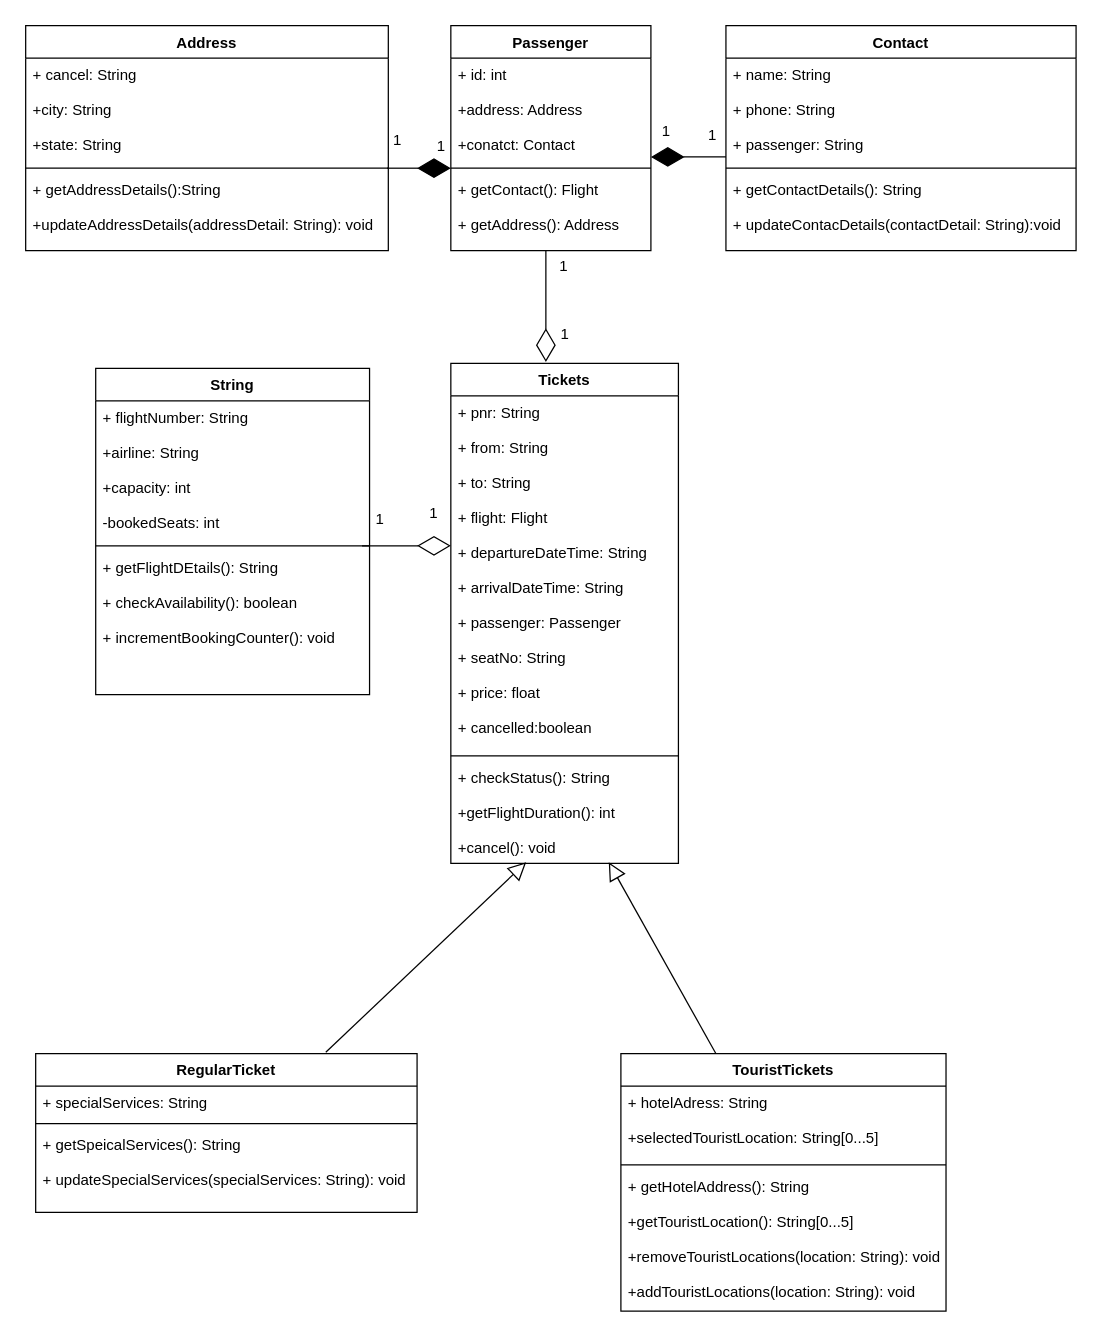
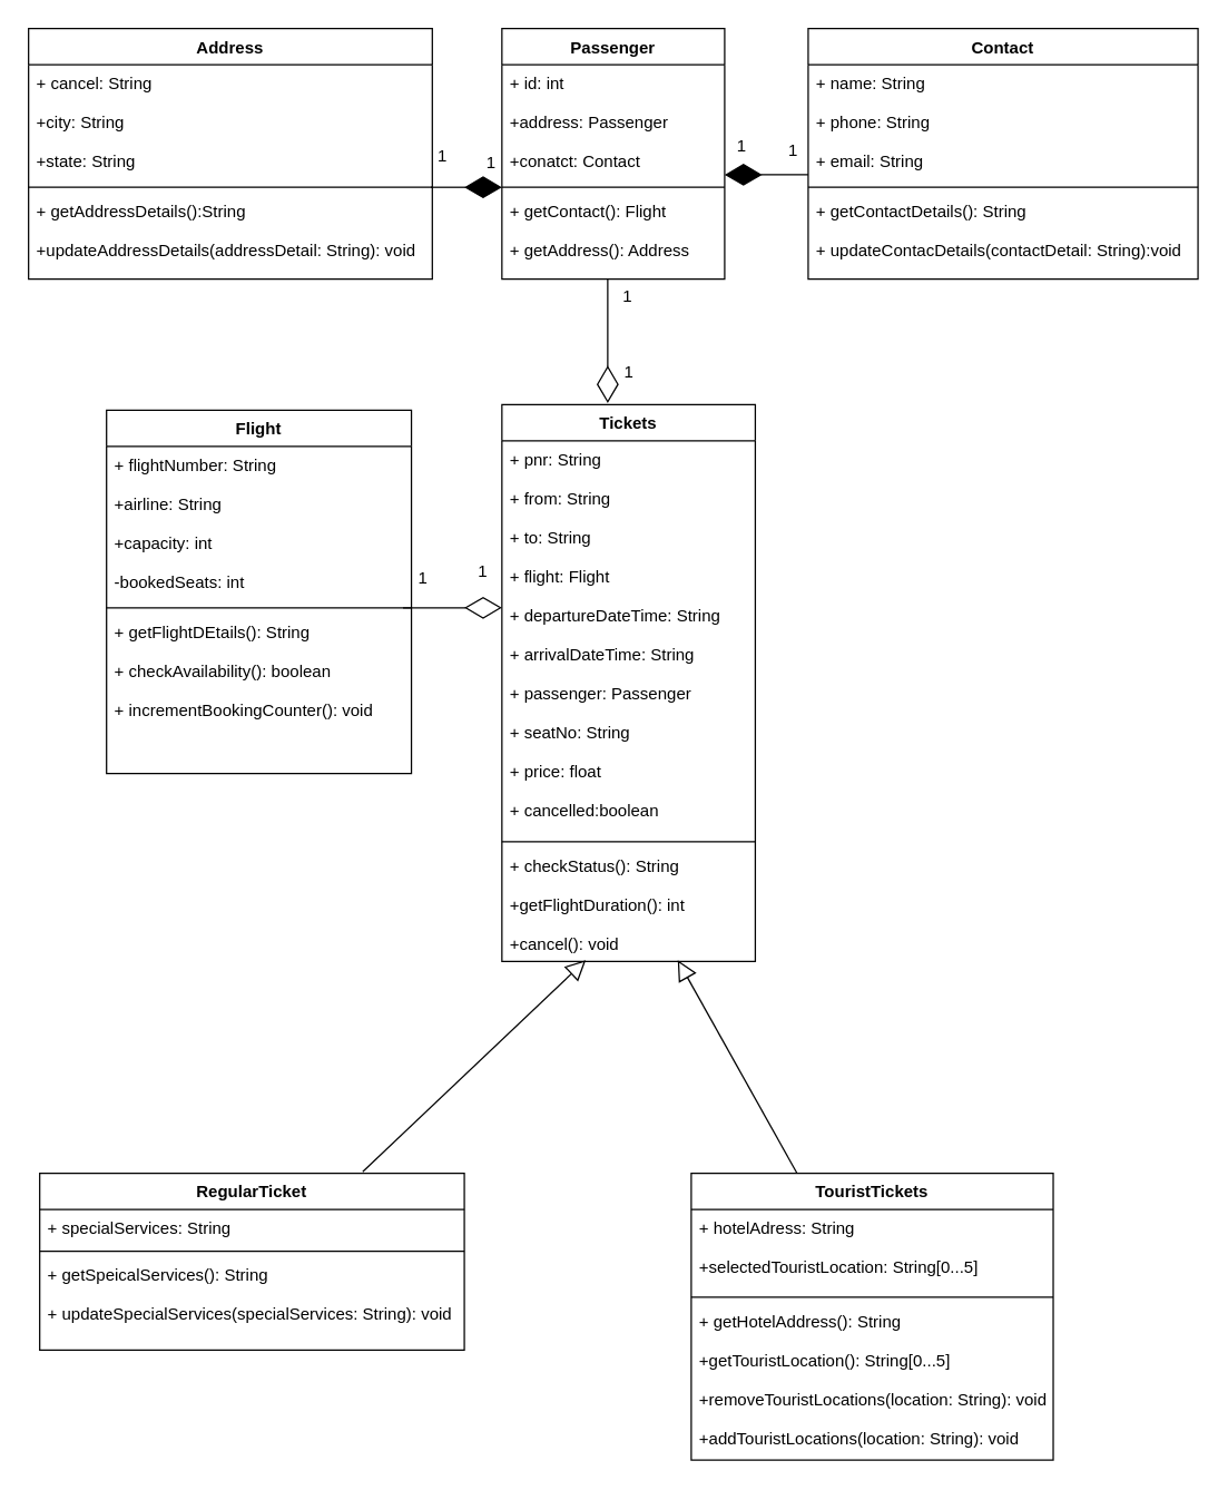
  <mxCell id="0" />
  <mxCell id="1" parent="0" />
  <mxCell id="2" value="Address" style="swimlane;fontStyle=1;align=center;verticalAlign=top;childLayout=stackLayout;horizontal=1;startSize=26;horizontalStack=0;resizeParent=1;resizeParentMax=0;resizeLast=0;collapsible=1;marginBottom=0;" parent="1" vertex="1"><mxGeometry x="20" y="20" width="290" height="180" as="geometry" /></mxCell>
  <mxCell id="3" value="+ cancel: String&#10;&#10;+city: String&#10;&#10;+state: String" style="text;strokeColor=none;fillColor=none;align=left;verticalAlign=top;spacingLeft=4;spacingRight=4;overflow=hidden;rotatable=0;points=[[0,0.5],[1,0.5]];portConstraint=eastwest;" parent="2" vertex="1"><mxGeometry y="26" width="290" height="84" as="geometry" /></mxCell>
  <mxCell id="4" value="" style="line;strokeWidth=1;fillColor=none;align=left;verticalAlign=middle;spacingTop=-1;spacingLeft=3;spacingRight=3;rotatable=0;labelPosition=right;points=[];portConstraint=eastwest;" parent="2" vertex="1"><mxGeometry y="110" width="290" height="8" as="geometry" /></mxCell>
  <mxCell id="5" value="+ getAddressDetails():String&#10;&#10;+updateAddressDetails(addressDetail: String): void&#10;" style="text;strokeColor=none;fillColor=none;align=left;verticalAlign=top;spacingLeft=4;spacingRight=4;overflow=hidden;rotatable=0;points=[[0,0.5],[1,0.5]];portConstraint=eastwest;" parent="2" vertex="1"><mxGeometry y="118" width="290" height="62" as="geometry" /></mxCell>
  <mxCell id="6" value="Contact" style="swimlane;fontStyle=1;align=center;verticalAlign=top;childLayout=stackLayout;horizontal=1;startSize=26;horizontalStack=0;resizeParent=1;resizeParentMax=0;resizeLast=0;collapsible=1;marginBottom=0;" parent="1" vertex="1"><mxGeometry x="580" y="20" width="280" height="180" as="geometry" /></mxCell>
- <mxCell id="7" value="+ name: String&#10;&#10;+ phone: String&#10;&#10;+ passenger: String" style="text;strokeColor=none;fillColor=none;align=left;verticalAlign=top;spacingLeft=4;spacingRight=4;overflow=hidden;rotatable=0;points=[[0,0.5],[1,0.5]];portConstraint=eastwest;" parent="6" vertex="1"><mxGeometry y="26" width="280" height="84" as="geometry" /></mxCell>
+ <mxCell id="7" value="+ name: String&#10;&#10;+ phone: String&#10;&#10;+ email: String" style="text;strokeColor=none;fillColor=none;align=left;verticalAlign=top;spacingLeft=4;spacingRight=4;overflow=hidden;rotatable=0;points=[[0,0.5],[1,0.5]];portConstraint=eastwest;" parent="6" vertex="1"><mxGeometry y="26" width="280" height="84" as="geometry" /></mxCell>
  <mxCell id="8" value="" style="line;strokeWidth=1;fillColor=none;align=left;verticalAlign=middle;spacingTop=-1;spacingLeft=3;spacingRight=3;rotatable=0;labelPosition=right;points=[];portConstraint=eastwest;" parent="6" vertex="1"><mxGeometry y="110" width="280" height="8" as="geometry" /></mxCell>
  <mxCell id="9" value="+ getContactDetails(): String&#10;&#10;+ updateContacDetails(contactDetail: String):void" style="text;strokeColor=none;fillColor=none;align=left;verticalAlign=top;spacingLeft=4;spacingRight=4;overflow=hidden;rotatable=0;points=[[0,0.5],[1,0.5]];portConstraint=eastwest;" parent="6" vertex="1"><mxGeometry y="118" width="280" height="62" as="geometry" /></mxCell>
- <mxCell id="10" value="String" style="swimlane;fontStyle=1;align=center;verticalAlign=top;childLayout=stackLayout;horizontal=1;startSize=26;horizontalStack=0;resizeParent=1;resizeParentMax=0;resizeLast=0;collapsible=1;marginBottom=0;" parent="1" vertex="1"><mxGeometry x="76" y="294" width="219" height="261" as="geometry" /></mxCell>
+ <mxCell id="10" value="Flight" style="swimlane;fontStyle=1;align=center;verticalAlign=top;childLayout=stackLayout;horizontal=1;startSize=26;horizontalStack=0;resizeParent=1;resizeParentMax=0;resizeLast=0;collapsible=1;marginBottom=0;" parent="1" vertex="1"><mxGeometry x="76" y="294" width="219" height="261" as="geometry" /></mxCell>
  <mxCell id="11" value="+ flightNumber: String&#10;&#10;+airline: String&#10;&#10;+capacity: int&#10;&#10;-bookedSeats: int" style="text;strokeColor=none;fillColor=none;align=left;verticalAlign=top;spacingLeft=4;spacingRight=4;overflow=hidden;rotatable=0;points=[[0,0.5],[1,0.5]];portConstraint=eastwest;" parent="10" vertex="1"><mxGeometry y="26" width="219" height="112" as="geometry" /></mxCell>
  <mxCell id="12" value="" style="line;strokeWidth=1;fillColor=none;align=left;verticalAlign=middle;spacingTop=-1;spacingLeft=3;spacingRight=3;rotatable=0;labelPosition=right;points=[];portConstraint=eastwest;" parent="10" vertex="1"><mxGeometry y="138" width="219" height="8" as="geometry" /></mxCell>
  <mxCell id="13" value="+ getFlightDEtails(): String&#10;&#10;+ checkAvailability(): boolean&#10;&#10;+ incrementBookingCounter(): void" style="text;strokeColor=none;fillColor=none;align=left;verticalAlign=top;spacingLeft=4;spacingRight=4;overflow=hidden;rotatable=0;points=[[0,0.5],[1,0.5]];portConstraint=eastwest;" parent="10" vertex="1"><mxGeometry y="146" width="219" height="115" as="geometry" /></mxCell>
  <mxCell id="14" value="Passenger" style="swimlane;fontStyle=1;align=center;verticalAlign=top;childLayout=stackLayout;horizontal=1;startSize=26;horizontalStack=0;resizeParent=1;resizeParentMax=0;resizeLast=0;collapsible=1;marginBottom=0;" parent="1" vertex="1"><mxGeometry x="360" y="20" width="160" height="180" as="geometry" /></mxCell>
- <mxCell id="15" value="+ id: int&#10;&#10;+address: Address&#10;&#10;+conatct: Contact" style="text;strokeColor=none;fillColor=none;align=left;verticalAlign=top;spacingLeft=4;spacingRight=4;overflow=hidden;rotatable=0;points=[[0,0.5],[1,0.5]];portConstraint=eastwest;" parent="14" vertex="1"><mxGeometry y="26" width="160" height="84" as="geometry" /></mxCell>
+ <mxCell id="15" value="+ id: int&#10;&#10;+address: Passenger&#10;&#10;+conatct: Contact" style="text;strokeColor=none;fillColor=none;align=left;verticalAlign=top;spacingLeft=4;spacingRight=4;overflow=hidden;rotatable=0;points=[[0,0.5],[1,0.5]];portConstraint=eastwest;" parent="14" vertex="1"><mxGeometry y="26" width="160" height="84" as="geometry" /></mxCell>
  <mxCell id="16" value="" style="line;strokeWidth=1;fillColor=none;align=left;verticalAlign=middle;spacingTop=-1;spacingLeft=3;spacingRight=3;rotatable=0;labelPosition=right;points=[];portConstraint=eastwest;" parent="14" vertex="1"><mxGeometry y="110" width="160" height="8" as="geometry" /></mxCell>
  <mxCell id="17" value="+ getContact(): Flight&#10;&#10;+ getAddress(): Address&#10;" style="text;strokeColor=none;fillColor=none;align=left;verticalAlign=top;spacingLeft=4;spacingRight=4;overflow=hidden;rotatable=0;points=[[0,0.5],[1,0.5]];portConstraint=eastwest;" parent="14" vertex="1"><mxGeometry y="118" width="160" height="62" as="geometry" /></mxCell>
  <mxCell id="18" value="Tickets" style="swimlane;fontStyle=1;align=center;verticalAlign=top;childLayout=stackLayout;horizontal=1;startSize=26;horizontalStack=0;resizeParent=1;resizeParentMax=0;resizeLast=0;collapsible=1;marginBottom=0;" parent="1" vertex="1"><mxGeometry x="360" y="290" width="182" height="400" as="geometry" /></mxCell>
  <mxCell id="19" value="+ pnr: String&#10;&#10;+ from: String&#10;&#10;+ to: String&#10;&#10;+ flight: Flight&#10;&#10;+ departureDateTime: String&#10;&#10;+ arrivalDateTime: String&#10;&#10;+ passenger: Passenger&#10;&#10;+ seatNo: String&#10;&#10;+ price: float&#10;&#10;+ cancelled:boolean" style="text;strokeColor=none;fillColor=none;align=left;verticalAlign=top;spacingLeft=4;spacingRight=4;overflow=hidden;rotatable=0;points=[[0,0.5],[1,0.5]];portConstraint=eastwest;" parent="18" vertex="1"><mxGeometry y="26" width="182" height="284" as="geometry" /></mxCell>
  <mxCell id="20" value="" style="line;strokeWidth=1;fillColor=none;align=left;verticalAlign=middle;spacingTop=-1;spacingLeft=3;spacingRight=3;rotatable=0;labelPosition=right;points=[];portConstraint=eastwest;" parent="18" vertex="1"><mxGeometry y="310" width="182" height="8" as="geometry" /></mxCell>
  <mxCell id="21" value="+ checkStatus(): String&#10;&#10;+getFlightDuration(): int&#10;&#10;+cancel(): void" style="text;strokeColor=none;fillColor=none;align=left;verticalAlign=top;spacingLeft=4;spacingRight=4;overflow=hidden;rotatable=0;points=[[0,0.5],[1,0.5]];portConstraint=eastwest;" parent="18" vertex="1"><mxGeometry y="318" width="182" height="82" as="geometry" /></mxCell>
  <mxCell id="22" value="RegularTicket" style="swimlane;fontStyle=1;align=center;verticalAlign=top;childLayout=stackLayout;horizontal=1;startSize=26;horizontalStack=0;resizeParent=1;resizeParentMax=0;resizeLast=0;collapsible=1;marginBottom=0;" parent="1" vertex="1"><mxGeometry x="28" y="842" width="305" height="127" as="geometry" /></mxCell>
  <mxCell id="23" value="+ specialServices: String" style="text;strokeColor=none;fillColor=none;align=left;verticalAlign=top;spacingLeft=4;spacingRight=4;overflow=hidden;rotatable=0;points=[[0,0.5],[1,0.5]];portConstraint=eastwest;" parent="22" vertex="1"><mxGeometry y="26" width="305" height="26" as="geometry" /></mxCell>
  <mxCell id="24" value="" style="line;strokeWidth=1;fillColor=none;align=left;verticalAlign=middle;spacingTop=-1;spacingLeft=3;spacingRight=3;rotatable=0;labelPosition=right;points=[];portConstraint=eastwest;" parent="22" vertex="1"><mxGeometry y="52" width="305" height="8" as="geometry" /></mxCell>
  <mxCell id="25" value="+ getSpeicalServices(): String&#10;&#10;+ updateSpecialServices(specialServices: String): void" style="text;strokeColor=none;fillColor=none;align=left;verticalAlign=top;spacingLeft=4;spacingRight=4;overflow=hidden;rotatable=0;points=[[0,0.5],[1,0.5]];portConstraint=eastwest;" parent="22" vertex="1"><mxGeometry y="60" width="305" height="67" as="geometry" /></mxCell>
  <mxCell id="26" value="TouristTickets" style="swimlane;fontStyle=1;align=center;verticalAlign=top;childLayout=stackLayout;horizontal=1;startSize=26;horizontalStack=0;resizeParent=1;resizeParentMax=0;resizeLast=0;collapsible=1;marginBottom=0;" parent="1" vertex="1"><mxGeometry x="496" y="842" width="260" height="206" as="geometry" /></mxCell>
  <mxCell id="27" value="+ hotelAdress: String&#10;&#10;+selectedTouristLocation: String[0...5]" style="text;strokeColor=none;fillColor=none;align=left;verticalAlign=top;spacingLeft=4;spacingRight=4;overflow=hidden;rotatable=0;points=[[0,0.5],[1,0.5]];portConstraint=eastwest;" parent="26" vertex="1"><mxGeometry y="26" width="260" height="59" as="geometry" /></mxCell>
  <mxCell id="28" value="" style="line;strokeWidth=1;fillColor=none;align=left;verticalAlign=middle;spacingTop=-1;spacingLeft=3;spacingRight=3;rotatable=0;labelPosition=right;points=[];portConstraint=eastwest;" parent="26" vertex="1"><mxGeometry y="85" width="260" height="8" as="geometry" /></mxCell>
  <mxCell id="29" value="+ getHotelAddress(): String&#10;&#10;+getTouristLocation(): String[0...5]&#10;&#10;+removeTouristLocations(location: String): void&#10;&#10;+addTouristLocations(location: String): void" style="text;strokeColor=none;fillColor=none;align=left;verticalAlign=top;spacingLeft=4;spacingRight=4;overflow=hidden;rotatable=0;points=[[0,0.5],[1,0.5]];portConstraint=eastwest;" parent="26" vertex="1"><mxGeometry y="93" width="260" height="113" as="geometry" /></mxCell>
  <mxCell id="30" value="" style="endArrow=diamondThin;endFill=1;endSize=24;html=1;" parent="1" edge="1"><mxGeometry width="160" relative="1" as="geometry"><mxPoint x="580" y="125" as="sourcePoint" /><mxPoint x="520" y="125" as="targetPoint" /></mxGeometry></mxCell>
  <mxCell id="31" value="" style="endArrow=diamondThin;endFill=1;endSize=24;html=1;" parent="1" edge="1"><mxGeometry width="160" relative="1" as="geometry"><mxPoint x="309" y="134" as="sourcePoint" /><mxPoint x="360" y="134" as="targetPoint" /></mxGeometry></mxCell>
  <mxCell id="32" value="1" style="text;html=1;align=center;verticalAlign=middle;resizable=0;points=[];autosize=1;strokeColor=none;" parent="1" vertex="1"><mxGeometry x="343" y="108" width="17" height="18" as="geometry" /></mxCell>
  <mxCell id="33" value="1" style="text;html=1;align=center;verticalAlign=middle;resizable=0;points=[];autosize=1;strokeColor=none;" parent="1" vertex="1"><mxGeometry x="308" y="103" width="17" height="18" as="geometry" /></mxCell>
  <mxCell id="34" value="1" style="text;html=1;align=center;verticalAlign=middle;resizable=0;points=[];autosize=1;strokeColor=none;" parent="1" vertex="1"><mxGeometry x="560" y="99" width="17" height="18" as="geometry" /></mxCell>
  <mxCell id="35" value="1" style="text;html=1;align=center;verticalAlign=middle;resizable=0;points=[];autosize=1;strokeColor=none;" parent="1" vertex="1"><mxGeometry x="523" y="96" width="17" height="18" as="geometry" /></mxCell>
  <mxCell id="36" value="" style="endArrow=diamondThin;endFill=0;endSize=24;html=1;" parent="1" edge="1"><mxGeometry width="160" relative="1" as="geometry"><mxPoint x="289" y="436" as="sourcePoint" /><mxPoint x="360" y="436" as="targetPoint" /></mxGeometry></mxCell>
  <mxCell id="37" value="1" style="text;html=1;align=center;verticalAlign=middle;resizable=0;points=[];autosize=1;strokeColor=none;" parent="1" vertex="1"><mxGeometry x="294" y="406" width="17" height="18" as="geometry" /></mxCell>
  <mxCell id="38" value="1" style="text;html=1;align=center;verticalAlign=middle;resizable=0;points=[];autosize=1;strokeColor=none;" parent="1" vertex="1"><mxGeometry x="337" y="401" width="17" height="18" as="geometry" /></mxCell>
  <mxCell id="39" value="" style="endArrow=diamondThin;endFill=0;endSize=24;html=1;" parent="1" edge="1"><mxGeometry width="160" relative="1" as="geometry"><mxPoint x="436" y="200" as="sourcePoint" /><mxPoint x="436" y="289" as="targetPoint" /></mxGeometry></mxCell>
  <mxCell id="40" value="1" style="text;html=1;align=center;verticalAlign=middle;resizable=0;points=[];autosize=1;strokeColor=none;" parent="1" vertex="1"><mxGeometry x="441" y="204" width="17" height="18" as="geometry" /></mxCell>
  <mxCell id="41" value="1" style="text;html=1;align=center;verticalAlign=middle;resizable=0;points=[];autosize=1;strokeColor=none;" parent="1" vertex="1"><mxGeometry x="442" y="258" width="17" height="18" as="geometry" /></mxCell>
  <mxCell id="42" value="" style="endArrow=block;endFill=0;endSize=12;html=1;exitX=0.292;exitY=0;exitDx=0;exitDy=0;exitPerimeter=0;entryX=0.694;entryY=0.988;entryDx=0;entryDy=0;entryPerimeter=0;" parent="1" source="26" target="21" edge="1"><mxGeometry width="160" relative="1" as="geometry"><mxPoint x="597" y="835" as="sourcePoint" /><mxPoint x="501" y="754" as="targetPoint" /></mxGeometry></mxCell>
  <mxCell id="43" value="" style="endArrow=block;endFill=0;endSize=12;html=1;entryX=0.331;entryY=0.988;entryDx=0;entryDy=0;entryPerimeter=0;" parent="1" target="21" edge="1"><mxGeometry width="160" relative="1" as="geometry"><mxPoint x="260" y="841" as="sourcePoint" /><mxPoint x="494" y="721" as="targetPoint" /></mxGeometry></mxCell>
